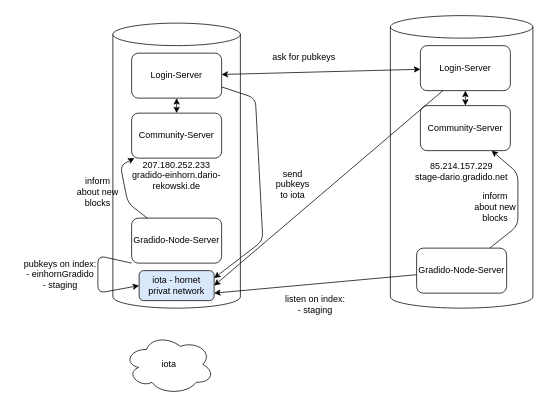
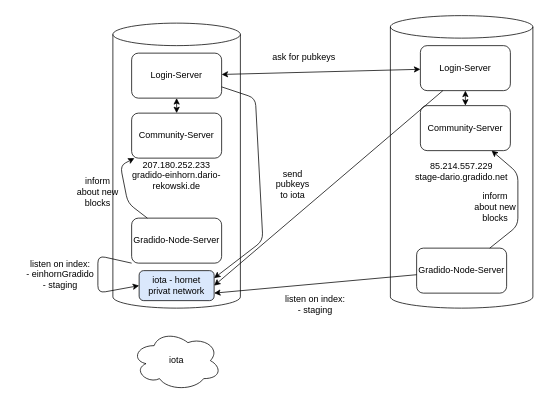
  <mxCell id="0" />
  <mxCell id="1" parent="0" />
  <mxCell id="2" value="207.180.252.233&lt;br&gt;gradido-einhorn.dario-rekowski.de" style="shape=cylinder3;whiteSpace=wrap;html=1;boundedLbl=1;backgroundOutline=1;size=15;" vertex="1" parent="1"><mxGeometry x="150" y="30" width="170" height="380" as="geometry" /></mxCell>
- <mxCell id="3" value="85.214.157.229&lt;br&gt;stage-dario.gradido.net" style="shape=cylinder3;whiteSpace=wrap;html=1;boundedLbl=1;backgroundOutline=1;size=15;" vertex="1" parent="1"><mxGeometry x="520" y="20" width="190" height="390" as="geometry" /></mxCell>
+ <mxCell id="3" value="85.214.557.229&lt;br&gt;stage-dario.gradido.net" style="shape=cylinder3;whiteSpace=wrap;html=1;boundedLbl=1;backgroundOutline=1;size=15;" vertex="1" parent="1"><mxGeometry x="520" y="20" width="190" height="390" as="geometry" /></mxCell>
  <mxCell id="4" value="Gradido-Node-Server" style="rounded=1;whiteSpace=wrap;html=1;" vertex="1" parent="1"><mxGeometry x="175" y="290" width="120" height="60" as="geometry" /></mxCell>
  <mxCell id="5" value="Gradido-Node-Server" style="rounded=1;whiteSpace=wrap;html=1;" vertex="1" parent="1"><mxGeometry x="555" y="330" width="120" height="60" as="geometry" /></mxCell>
  <mxCell id="6" value="iota - hornet&lt;br&gt;privat network" style="rounded=1;whiteSpace=wrap;html=1;fillColor=#dae8fc;" vertex="1" parent="1"><mxGeometry x="185" y="360" width="100" height="40" as="geometry" /></mxCell>
  <mxCell id="7" value="Login-Server" style="rounded=1;whiteSpace=wrap;html=1;" vertex="1" parent="1"><mxGeometry x="175" y="70" width="120" height="60" as="geometry" /></mxCell>
  <mxCell id="8" value="Login-Server" style="rounded=1;whiteSpace=wrap;html=1;" vertex="1" parent="1"><mxGeometry x="560" y="60" width="120" height="60" as="geometry" /></mxCell>
  <mxCell id="9" value="Community-Server" style="rounded=1;whiteSpace=wrap;html=1;" vertex="1" parent="1"><mxGeometry x="175" y="150" width="120" height="60" as="geometry" /></mxCell>
  <mxCell id="10" value="Community-Server" style="rounded=1;whiteSpace=wrap;html=1;" vertex="1" parent="1"><mxGeometry x="560" y="140" width="120" height="60" as="geometry" /></mxCell>
  <mxCell id="11" value="" style="endArrow=classic;startArrow=classic;html=1;" edge="1" parent="1" source="9" target="7"><mxGeometry width="50" height="50" relative="1" as="geometry"><mxPoint x="390" y="250" as="sourcePoint" /><mxPoint x="440" y="200" as="targetPoint" /></mxGeometry></mxCell>
  <mxCell id="12" value="" style="endArrow=classic;startArrow=classic;html=1;" edge="1" parent="1" source="10" target="8"><mxGeometry width="50" height="50" relative="1" as="geometry"><mxPoint x="390" y="250" as="sourcePoint" /><mxPoint x="440" y="200" as="targetPoint" /></mxGeometry></mxCell>
  <mxCell id="13" value="" style="endArrow=classic;startArrow=classic;html=1;" edge="1" parent="1" source="7" target="8"><mxGeometry width="50" height="50" relative="1" as="geometry"><mxPoint x="390" y="250" as="sourcePoint" /><mxPoint x="440" y="200" as="targetPoint" /></mxGeometry></mxCell>
  <mxCell id="14" value="ask for pubkeys" style="text;html=1;strokeColor=none;fillColor=none;align=center;verticalAlign=middle;whiteSpace=wrap;rounded=0;" vertex="1" parent="1"><mxGeometry x="350" y="60" width="110" height="30" as="geometry" /></mxCell>
  <mxCell id="15" value="" style="endArrow=classic;html=1;" edge="1" parent="1" source="5" target="10"><mxGeometry width="50" height="50" relative="1" as="geometry"><mxPoint x="390" y="250" as="sourcePoint" /><mxPoint x="440" y="200" as="targetPoint" /><Array as="points"><mxPoint x="690" y="300" /><mxPoint x="690" y="230" /></Array></mxGeometry></mxCell>
  <mxCell id="16" value="inform about new blocks" style="text;html=1;strokeColor=none;fillColor=none;align=center;verticalAlign=middle;whiteSpace=wrap;rounded=0;" vertex="1" parent="1"><mxGeometry x="630" y="260" width="60" height="30" as="geometry" /></mxCell>
  <mxCell id="17" value="" style="endArrow=classic;html=1;" edge="1" parent="1" source="4" target="9"><mxGeometry width="50" height="50" relative="1" as="geometry"><mxPoint x="390" y="230" as="sourcePoint" /><mxPoint x="440" y="180" as="targetPoint" /><Array as="points"><mxPoint x="170" y="270" /><mxPoint x="160" y="220" /></Array></mxGeometry></mxCell>
  <mxCell id="18" value="inform about new blocks" style="text;html=1;strokeColor=none;fillColor=none;align=center;verticalAlign=middle;whiteSpace=wrap;rounded=0;" vertex="1" parent="1"><mxGeometry x="100" y="240" width="60" height="30" as="geometry" /></mxCell>
  <mxCell id="19" value="" style="endArrow=classic;html=1;exitX=1;exitY=0.75;exitDx=0;exitDy=0;entryX=1;entryY=0.25;entryDx=0;entryDy=0;" edge="1" parent="1" source="7" target="6"><mxGeometry width="50" height="50" relative="1" as="geometry"><mxPoint x="390" y="220" as="sourcePoint" /><mxPoint x="440" y="170" as="targetPoint" /><Array as="points"><mxPoint x="340" y="130" /><mxPoint x="350" y="320" /></Array></mxGeometry></mxCell>
  <mxCell id="20" value="" style="endArrow=classic;html=1;exitX=0.25;exitY=1;exitDx=0;exitDy=0;entryX=1;entryY=0.5;entryDx=0;entryDy=0;" edge="1" parent="1" source="8" target="6"><mxGeometry width="50" height="50" relative="1" as="geometry"><mxPoint x="390" y="220" as="sourcePoint" /><mxPoint x="440" y="170" as="targetPoint" /></mxGeometry></mxCell>
  <mxCell id="21" value="send pubkeys to iota" style="text;html=1;strokeColor=none;fillColor=none;align=center;verticalAlign=middle;whiteSpace=wrap;rounded=0;" vertex="1" parent="1"><mxGeometry x="360" y="230" width="60" height="30" as="geometry" /></mxCell>
- <mxCell id="22" value="iota" style="ellipse;shape=cloud;whiteSpace=wrap;html=1;" vertex="1" parent="1"><mxGeometry x="165" y="445" width="120" height="80" as="geometry" /></mxCell>
+ <mxCell id="22" value="iota" style="ellipse;shape=cloud;whiteSpace=wrap;html=1;" vertex="1" parent="1"><mxGeometry x="175" y="440" width="120" height="80" as="geometry" /></mxCell>
  <mxCell id="23" value="" style="endArrow=classic;html=1;entryX=1;entryY=0.75;entryDx=0;entryDy=0;" edge="1" parent="1" source="5" target="6"><mxGeometry width="50" height="50" relative="1" as="geometry"><mxPoint x="390" y="200" as="sourcePoint" /><mxPoint x="440" y="150" as="targetPoint" /></mxGeometry></mxCell>
  <mxCell id="24" value="listen on index:&lt;br&gt;- staging" style="text;html=1;strokeColor=none;fillColor=none;align=center;verticalAlign=middle;whiteSpace=wrap;rounded=0;" vertex="1" parent="1"><mxGeometry x="360" y="390" width="120" height="30" as="geometry" /></mxCell>
- <mxCell id="25" value="pubkeys on index:&lt;br&gt;- einhornGradido&lt;br&gt;- staging" style="text;html=1;strokeColor=none;fillColor=none;align=center;verticalAlign=middle;whiteSpace=wrap;rounded=0;" vertex="1" parent="1"><mxGeometry x="20" y="340" width="120" height="50" as="geometry" /></mxCell>
+ <mxCell id="25" value="listen on index:&lt;br&gt;- einhornGradido&lt;br&gt;- staging" style="text;html=1;strokeColor=none;fillColor=none;align=center;verticalAlign=middle;whiteSpace=wrap;rounded=0;" vertex="1" parent="1"><mxGeometry x="20" y="340" width="120" height="50" as="geometry" /></mxCell>
  <mxCell id="26" value="" style="endArrow=classic;html=1;exitX=0;exitY=1;exitDx=0;exitDy=0;entryX=0;entryY=0.5;entryDx=0;entryDy=0;" edge="1" parent="1" source="4" target="6"><mxGeometry width="50" height="50" relative="1" as="geometry"><mxPoint x="380" y="190" as="sourcePoint" /><mxPoint x="430" y="140" as="targetPoint" /><Array as="points"><mxPoint x="130" y="340" /><mxPoint x="130" y="390" /></Array></mxGeometry></mxCell>
